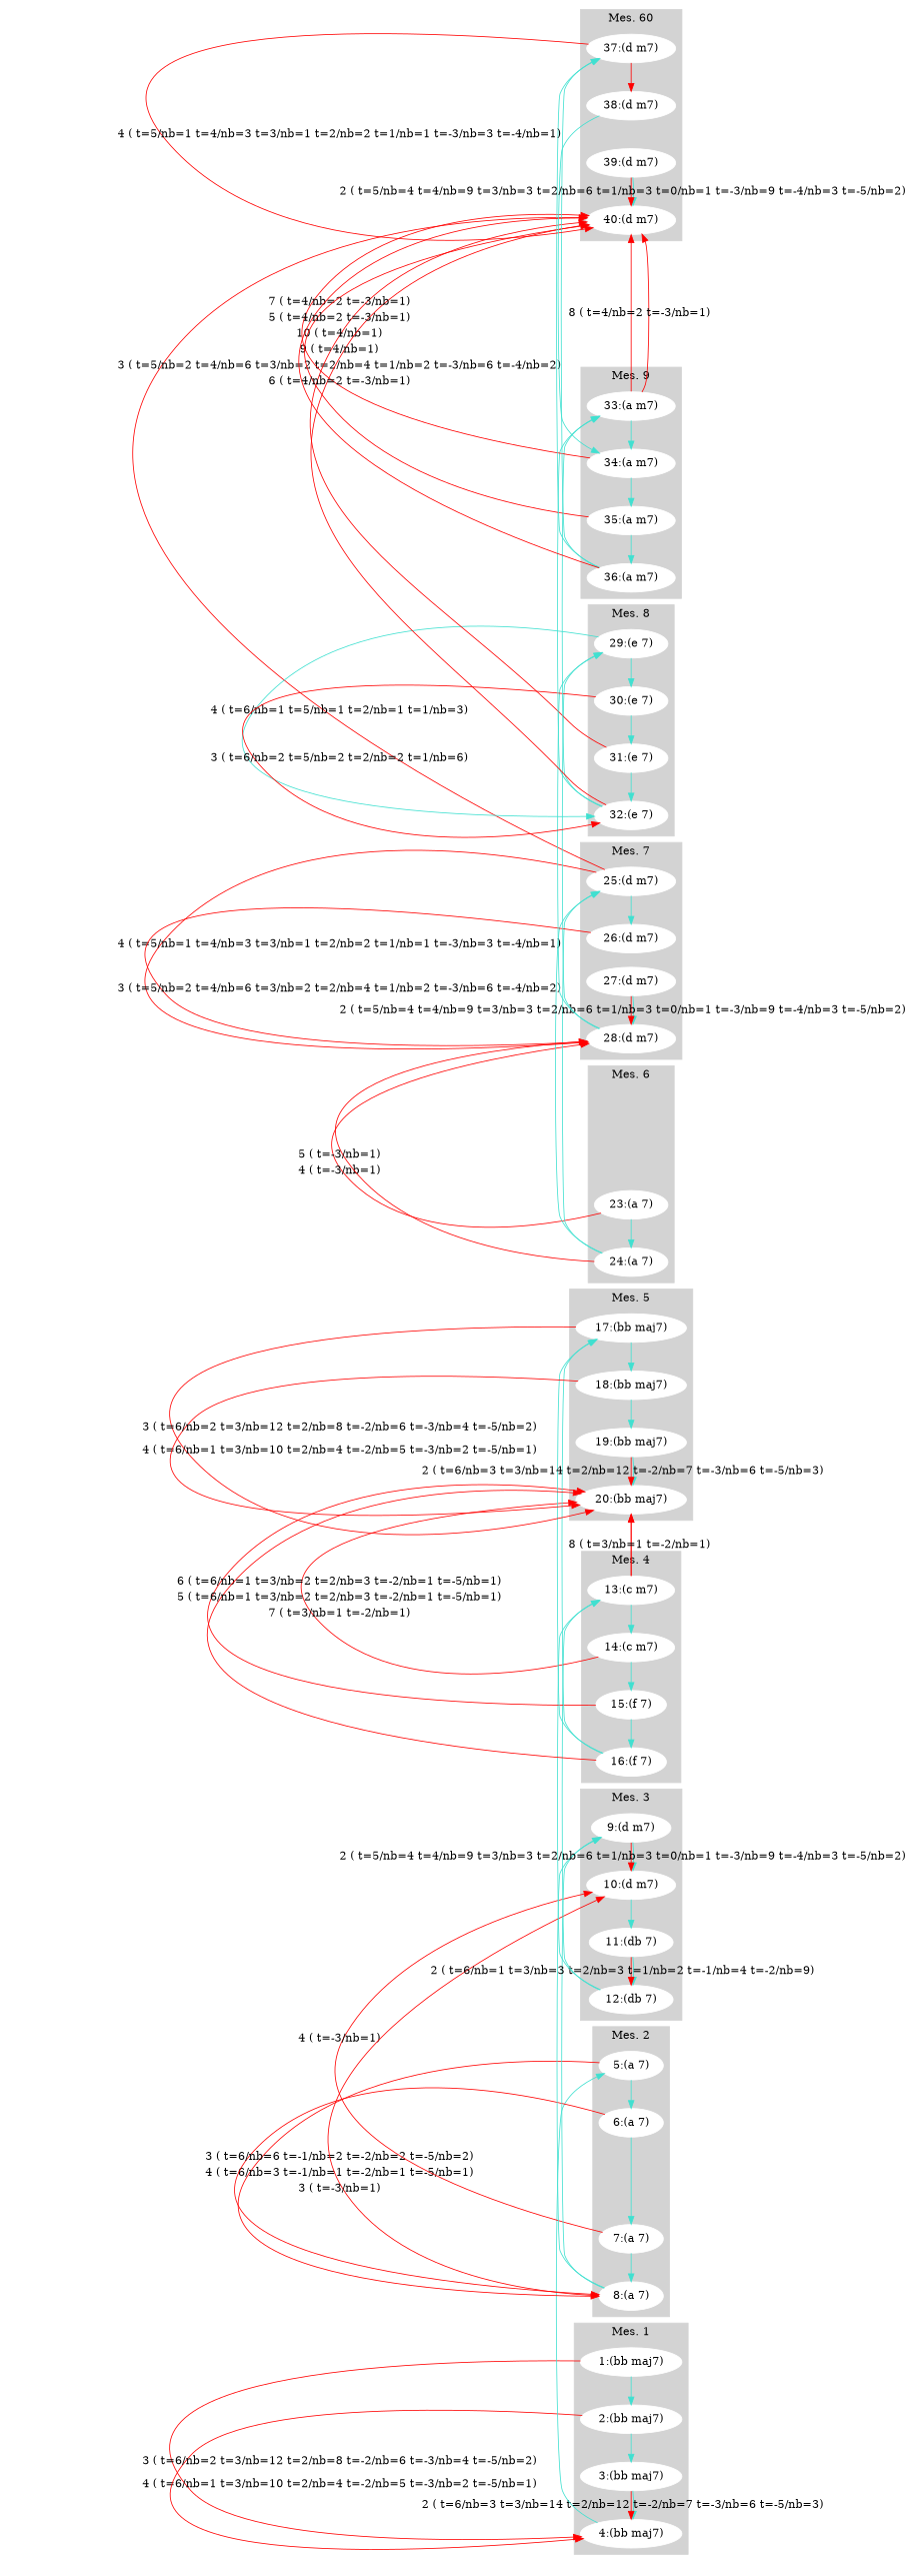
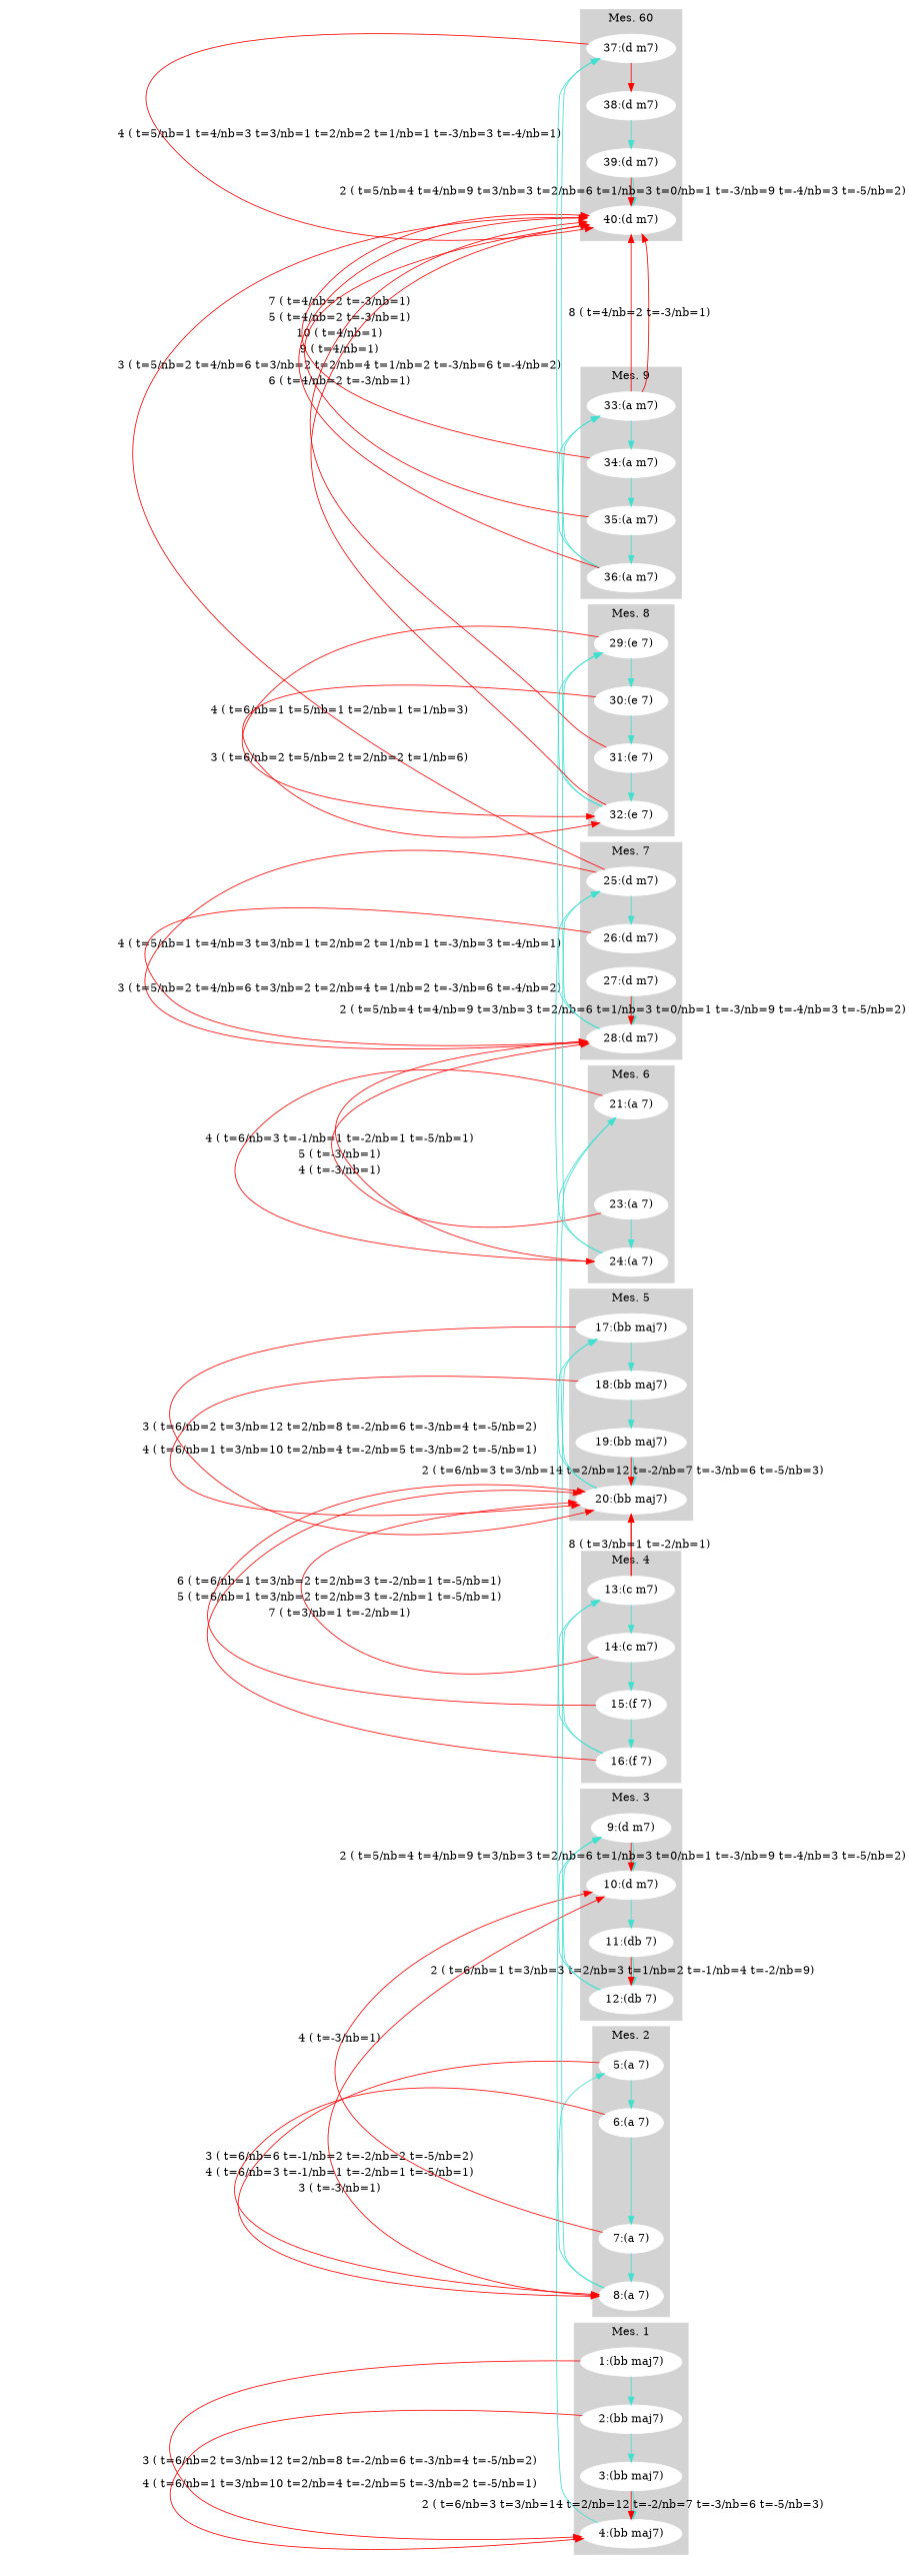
  digraph {
    rankdir=LR
    node [color=white style=filled]
    edge [color=turquoise constraint=false]
    "1:(bb maj7)"
    "2:(bb maj7)"
    "3:(bb maj7)"
    "4:(bb maj7)"
    "5:(a 7)"
    "6:(a 7)"
    "7:(a 7)"
    "8:(a 7)"
    "9:(d m7)"
    "10:(d m7)"
    "11:(db 7)"
    "12:(db 7)"
    "13:(c m7)"
    "14:(c m7)"
    "15:(f 7)"
    "16:(f 7)"
    "17:(bb maj7)"
    "18:(bb maj7)"
    "19:(bb maj7)"
    "20:(bb maj7)"
+   "21:(a 7)"
    "23:(a 7)"
    "24:(a 7)"
    "25:(d m7)"
    "26:(d m7)"
    "27:(d m7)"
    "28:(d m7)"
    "29:(e 7)"
    "30:(e 7)"
    "31:(e 7)"
    "32:(e 7)"
    "33:(a m7)"
    "34:(a m7)"
    "35:(a m7)"
    "36:(a m7)"
    "37:(d m7)"
    "38:(d m7)"
    "39:(d m7)"
    "40:(d m7)"
    subgraph cluster_1 {
      color=lightgrey
      label="Mes. 1"
      style=filled
      "1:(bb maj7)"
      "2:(bb maj7)"
      "3:(bb maj7)"
      "4:(bb maj7)"
    }
    subgraph cluster_2 {
      color=lightgrey
      label="Mes. 2"
      style=filled
      "5:(a 7)"
      "6:(a 7)"
      "7:(a 7)"
      "8:(a 7)"
    }
    subgraph cluster_3 {
      color=lightgrey
      label="Mes. 3"
      style=filled
      "9:(d m7)"
      "10:(d m7)"
      "11:(db 7)"
      "12:(db 7)"
    }
    subgraph cluster_4 {
      color=lightgrey
      label="Mes. 4"
      style=filled
      "13:(c m7)"
      "14:(c m7)"
      "15:(f 7)"
      "16:(f 7)"
    }
    subgraph cluster_5 {
      color=lightgrey
      label="Mes. 5"
      style=filled
      "17:(bb maj7)"
      "18:(bb maj7)"
      "19:(bb maj7)"
      "20:(bb maj7)"
    }
    subgraph cluster_6 {
      color=lightgrey
      label="Mes. 6"
      style=filled
+     "21:(a 7)"
      "23:(a 7)"
      "24:(a 7)"
    }
    subgraph cluster_7 {
      color=lightgrey
      label="Mes. 7"
      style=filled
      "25:(d m7)"
      "26:(d m7)"
      "27:(d m7)"
      "28:(d m7)"
    }
    subgraph cluster_8 {
      color=lightgrey
      label="Mes. 8"
      style=filled
      "29:(e 7)"
      "30:(e 7)"
      "31:(e 7)"
      "32:(e 7)"
    }
    subgraph cluster_9 {
      color=lightgrey
      label="Mes. 9"
      style=filled
      "33:(a m7)"
      "34:(a m7)"
      "35:(a m7)"
      "36:(a m7)"
    }
    subgraph cluster_10 {
      color=lightgrey
      label="Mes. 60"
      style=filled
      "37:(d m7)"
      "38:(d m7)"
      "39:(d m7)"
      "40:(d m7)"
    }
    "1:(bb maj7)" -> "2:(bb maj7)"
    "1:(bb maj7)" -> "4:(bb maj7)" [color=red label="4 ( t=6/nb=1 t=3/nb=10 t=2/nb=4 t=-2/nb=5 t=-3/nb=2 t=-5/nb=1)" width=11.5]
    "2:(bb maj7)" -> "3:(bb maj7)"
    "2:(bb maj7)" -> "4:(bb maj7)" [color=red label="3 ( t=6/nb=2 t=3/nb=12 t=2/nb=8 t=-2/nb=6 t=-3/nb=4 t=-5/nb=2)" width=17.0]
    "3:(bb maj7)" -> "4:(bb maj7)"
    "3:(bb maj7)" -> "4:(bb maj7)" [color=red label="2 ( t=6/nb=3 t=3/nb=14 t=2/nb=12 t=-2/nb=7 t=-3/nb=6 t=-5/nb=3)" width=22.5]
    "4:(bb maj7)" -> "5:(a 7)"
    "5:(a 7)" -> "6:(a 7)"
    "5:(a 7)" -> "8:(a 7)" [color=red label="4 ( t=6/nb=3 t=-1/nb=1 t=-2/nb=1 t=-5/nb=1)" width=3.0]
    "6:(a 7)" -> "7:(a 7)"
    "6:(a 7)" -> "8:(a 7)" [color=red label="3 ( t=6/nb=6 t=-1/nb=2 t=-2/nb=2 t=-5/nb=2)" width=6.0]
    "7:(a 7)" -> "8:(a 7)"
    "7:(a 7)" -> "10:(d m7)" [color=red label="4 ( t=-3/nb=1)" width=0.5]
    "8:(a 7)" -> "9:(d m7)"
    "8:(a 7)" -> "10:(d m7)" [color=red label="3 ( t=-3/nb=1)" width=0.5]
    "9:(d m7)" -> "10:(d m7)"
    "9:(d m7)" -> "10:(d m7)" [color=red label="2 ( t=5/nb=4 t=4/nb=9 t=3/nb=3 t=2/nb=6 t=1/nb=3 t=0/nb=1 t=-3/nb=9 t=-4/nb=3 t=-5/nb=2)" width=20.0]
    "10:(d m7)" -> "11:(db 7)"
    "11:(db 7)" -> "12:(db 7)"
    "11:(db 7)" -> "12:(db 7)" [color=red label="2 ( t=6/nb=1 t=3/nb=3 t=2/nb=3 t=1/nb=2 t=-1/nb=4 t=-2/nb=9)" width=11.0]
    "12:(db 7)" -> "13:(c m7)"
    "13:(c m7)" -> "14:(c m7)"
    "13:(c m7)" -> "20:(bb maj7)" [color=red label="8 ( t=3/nb=1 t=-2/nb=1)" width=1.0]
    "14:(c m7)" -> "15:(f 7)"
    "14:(c m7)" -> "20:(bb maj7)" [color=red label="7 ( t=3/nb=1 t=-2/nb=1)" width=1.0]
    "15:(f 7)" -> "16:(f 7)"
    "15:(f 7)" -> "20:(bb maj7)" [color=red label="6 ( t=6/nb=1 t=3/nb=2 t=2/nb=3 t=-2/nb=1 t=-5/nb=1)" width=4.0]
    "16:(f 7)" -> "17:(bb maj7)"
    "16:(f 7)" -> "20:(bb maj7)" [color=red label="5 ( t=6/nb=1 t=3/nb=2 t=2/nb=3 t=-2/nb=1 t=-5/nb=1)" width=4.0]
    "17:(bb maj7)" -> "18:(bb maj7)"
    "17:(bb maj7)" -> "20:(bb maj7)" [color=red label="4 ( t=6/nb=1 t=3/nb=10 t=2/nb=4 t=-2/nb=5 t=-3/nb=2 t=-5/nb=1)" width=11.5]
    "18:(bb maj7)" -> "19:(bb maj7)"
    "18:(bb maj7)" -> "20:(bb maj7)" [color=red label="3 ( t=6/nb=2 t=3/nb=12 t=2/nb=8 t=-2/nb=6 t=-3/nb=4 t=-5/nb=2)" width=17.0]
    "19:(bb maj7)" -> "20:(bb maj7)"
    "19:(bb maj7)" -> "20:(bb maj7)" [color=red label="2 ( t=6/nb=3 t=3/nb=14 t=2/nb=12 t=-2/nb=7 t=-3/nb=6 t=-5/nb=3)" width=22.5]
+   "20:(bb maj7)" -> "21:(a 7)"
+   "21:(a 7)" -> "24:(a 7)" [color=red label="4 ( t=6/nb=3 t=-1/nb=1 t=-2/nb=1 t=-5/nb=1)" width=3.0]
    "23:(a 7)" -> "24:(a 7)"
    "23:(a 7)" -> "28:(d m7)" [color=red label="4 ( t=-3/nb=1)" width=0.5]
    "24:(a 7)" -> "25:(d m7)"
    "24:(a 7)" -> "28:(d m7)" [color=red label="5 ( t=-3/nb=1)" width=0.5]
    "25:(d m7)" -> "26:(d m7)"
    "25:(d m7)" -> "28:(d m7)" [color=red label="4 ( t=5/nb=1 t=4/nb=3 t=3/nb=1 t=2/nb=2 t=1/nb=1 t=-3/nb=3 t=-4/nb=1)" width=6.0]
    "25:(d m7)" -> "40:(d m7)" [color=red label="3 ( t=5/nb=2 t=4/nb=6 t=3/nb=2 t=2/nb=4 t=1/nb=2 t=-3/nb=6 t=-4/nb=2)" width=12.0]
    "26:(d m7)" -> "28:(d m7)" [color=red label="3 ( t=5/nb=2 t=4/nb=6 t=3/nb=2 t=2/nb=4 t=1/nb=2 t=-3/nb=6 t=-4/nb=2)" width=12.0]
    "27:(d m7)" -> "28:(d m7)"
    "27:(d m7)" -> "28:(d m7)" [color=red label="2 ( t=5/nb=4 t=4/nb=9 t=3/nb=3 t=2/nb=6 t=1/nb=3 t=0/nb=1 t=-3/nb=9 t=-4/nb=3 t=-5/nb=2)" width=20.0]
    "28:(d m7)" -> "29:(e 7)"
    "29:(e 7)" -> "30:(e 7)"
-   "29:(e 7)" -> "32:(e 7)" [label="4 ( t=6/nb=1 t=5/nb=1 t=2/nb=1 t=1/nb=3)" width=3.0]
+   "29:(e 7)" -> "32:(e 7)" [color=red label="4 ( t=6/nb=1 t=5/nb=1 t=2/nb=1 t=1/nb=3)" width=3.0]
    "30:(e 7)" -> "31:(e 7)"
    "30:(e 7)" -> "32:(e 7)" [color=red label="3 ( t=6/nb=2 t=5/nb=2 t=2/nb=2 t=1/nb=6)" width=6.0]
    "31:(e 7)" -> "32:(e 7)"
    "31:(e 7)" -> "40:(d m7)" [color=red label="10 ( t=4/nb=1)" width=0.5]
    "32:(e 7)" -> "33:(a m7)"
    "32:(e 7)" -> "40:(d m7)" [color=red label="9 ( t=4/nb=1)" width=0.5]
    "33:(a m7)" -> "34:(a m7)"
    "33:(a m7)" -> "40:(d m7)" [color=red label="8 ( t=4/nb=2 t=-3/nb=1)" width=1.5]
    "34:(a m7)" -> "35:(a m7)"
    "34:(a m7)" -> "40:(d m7)" [color=red label="7 ( t=4/nb=2 t=-3/nb=1)" width=1.5]
    "35:(a m7)" -> "36:(a m7)"
    "35:(a m7)" -> "40:(d m7)" [color=red label="6 ( t=4/nb=2 t=-3/nb=1)" width=1.5]
    "36:(a m7)" -> "37:(d m7)"
    "36:(a m7)" -> "40:(d m7)" [color=red label="5 ( t=4/nb=2 t=-3/nb=1)" width=1.5]
    "37:(d m7)" -> "38:(d m7)" [color=red]
    "37:(d m7)" -> "40:(d m7)" [color=red label="4 ( t=5/nb=1 t=4/nb=3 t=3/nb=1 t=2/nb=2 t=1/nb=1 t=-3/nb=3 t=-4/nb=1)" width=6.0]
-   "38:(d m7)" -> "34:(a m7)"
+   "38:(d m7)" -> "39:(d m7)"
    "39:(d m7)" -> "40:(d m7)"
    "39:(d m7)" -> "40:(d m7)" [color=red label="2 ( t=5/nb=4 t=4/nb=9 t=3/nb=3 t=2/nb=6 t=1/nb=3 t=0/nb=1 t=-3/nb=9 t=-4/nb=3 t=-5/nb=2)" width=20.0]
  }
